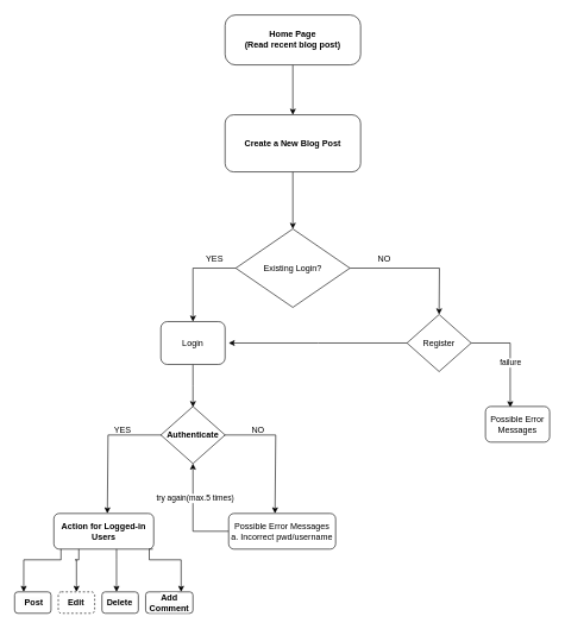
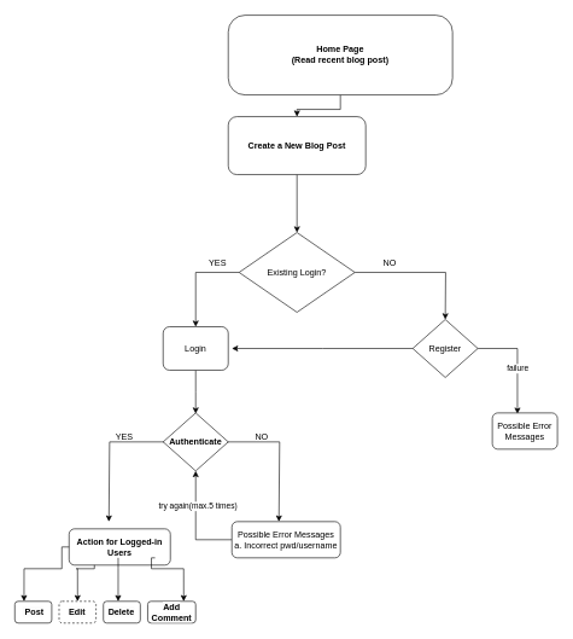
  <mxCell id="0" />
  <mxCell id="1" parent="0" />
  <mxCell id="2" value="" style="edgeStyle=orthogonalEdgeStyle;rounded=0;orthogonalLoop=1;jettySize=auto;html=1;" edge="1" parent="1" source="3" target="5"><mxGeometry relative="1" as="geometry" /></mxCell>
- <mxCell id="3" value="Home Page&lt;div&gt;(Read recent blog post)&lt;/div&gt;" style="rounded=1;whiteSpace=wrap;html=1;fontStyle=1;arcSize=21;" vertex="1" parent="1"><mxGeometry x="315" y="20" width="190" height="70" as="geometry" /></mxCell>
+ <mxCell id="3" value="Home Page&lt;div&gt;(Read recent blog post)&lt;/div&gt;" style="rounded=1;whiteSpace=wrap;html=1;fontStyle=1;arcSize=21;" vertex="1" parent="1"><mxGeometry x="315" y="20" width="310" height="110" as="geometry" /></mxCell>
  <mxCell id="4" style="edgeStyle=orthogonalEdgeStyle;rounded=0;orthogonalLoop=1;jettySize=auto;html=1;entryX=0.5;entryY=0;entryDx=0;entryDy=0;" edge="1" parent="1" source="5" target="8"><mxGeometry relative="1" as="geometry" /></mxCell>
  <mxCell id="5" value="Create a New Blog Post" style="rounded=1;whiteSpace=wrap;html=1;fontStyle=1" vertex="1" parent="1"><mxGeometry x="315" y="160" width="190" height="80" as="geometry" /></mxCell>
  <mxCell id="6" value="" style="edgeStyle=orthogonalEdgeStyle;rounded=0;orthogonalLoop=1;jettySize=auto;html=1;fontStyle=1;entryX=0.5;entryY=0;entryDx=0;entryDy=0;" edge="1" parent="1" source="8" target="17"><mxGeometry relative="1" as="geometry"><mxPoint x="270" y="440" as="targetPoint" /></mxGeometry></mxCell>
  <mxCell id="7" value="" style="edgeStyle=orthogonalEdgeStyle;rounded=0;orthogonalLoop=1;jettySize=auto;html=1;exitX=1;exitY=0.5;exitDx=0;exitDy=0;" edge="1" parent="1" source="8"><mxGeometry relative="1" as="geometry"><mxPoint x="550" y="375" as="sourcePoint" /><mxPoint x="615" y="440" as="targetPoint" /></mxGeometry></mxCell>
  <mxCell id="8" value="Existing Login?" style="rhombus;whiteSpace=wrap;html=1;container=0;" vertex="1" parent="1"><mxGeometry x="330" y="320" width="160" height="110" as="geometry" /></mxCell>
  <mxCell id="9" value="YES" style="text;html=1;align=center;verticalAlign=middle;resizable=0;points=[];autosize=1;strokeColor=none;fillColor=none;container=0;" vertex="1" parent="1"><mxGeometry x="275" y="348" width="50" height="30" as="geometry" /></mxCell>
  <mxCell id="10" value="" style="edgeStyle=orthogonalEdgeStyle;rounded=0;orthogonalLoop=1;jettySize=auto;html=1;entryX=0.386;entryY=0.025;entryDx=0;entryDy=0;entryPerimeter=0;" edge="1" parent="1" source="13" target="15"><mxGeometry relative="1" as="geometry"><mxPoint x="710" y="590" as="targetPoint" /></mxGeometry></mxCell>
  <mxCell id="11" value="failure" style="edgeLabel;html=1;align=center;verticalAlign=middle;resizable=0;points=[];" vertex="1" connectable="0" parent="10"><mxGeometry x="0.158" relative="1" as="geometry"><mxPoint y="-2" as="offset" /></mxGeometry></mxCell>
  <mxCell id="12" style="edgeStyle=orthogonalEdgeStyle;rounded=0;orthogonalLoop=1;jettySize=auto;html=1;exitX=0;exitY=0.5;exitDx=0;exitDy=0;" edge="1" parent="1" source="13"><mxGeometry relative="1" as="geometry"><mxPoint x="320" y="480" as="targetPoint" /></mxGeometry></mxCell>
  <mxCell id="13" value="Register" style="rhombus;whiteSpace=wrap;html=1;container=0;" vertex="1" parent="1"><mxGeometry x="570" y="440" width="90" height="80" as="geometry" /></mxCell>
  <mxCell id="14" value="NO" style="text;html=1;align=center;verticalAlign=middle;resizable=0;points=[];autosize=1;strokeColor=none;fillColor=none;container=0;" vertex="1" parent="1"><mxGeometry x="518" y="348" width="40" height="30" as="geometry" /></mxCell>
  <mxCell id="15" value="Possible Error Messages" style="rounded=1;whiteSpace=wrap;html=1;" vertex="1" parent="1"><mxGeometry x="680" y="569" width="90" height="50" as="geometry" /></mxCell>
  <mxCell id="16" style="edgeStyle=orthogonalEdgeStyle;rounded=0;orthogonalLoop=1;jettySize=auto;html=1;exitX=0.5;exitY=1;exitDx=0;exitDy=0;" edge="1" parent="1" source="17"><mxGeometry relative="1" as="geometry"><mxPoint x="270" y="570" as="targetPoint" /></mxGeometry></mxCell>
  <mxCell id="17" value="Login" style="rounded=1;whiteSpace=wrap;html=1;" vertex="1" parent="1"><mxGeometry x="225" y="450" width="90" height="60" as="geometry" /></mxCell>
  <mxCell id="18" value="" style="group" vertex="1" connectable="0" parent="1"><mxGeometry x="20" y="569" width="450" height="290" as="geometry" /></mxCell>
  <mxCell id="19" style="edgeStyle=orthogonalEdgeStyle;rounded=0;orthogonalLoop=1;jettySize=auto;html=1;exitX=0;exitY=0.5;exitDx=0;exitDy=0;fontStyle=1" edge="1" parent="18"><mxGeometry relative="1" as="geometry"><mxPoint x="130" y="150" as="targetPoint" /><mxPoint x="285" y="40" as="sourcePoint" /><Array as="points"><mxPoint x="131" y="40" /></Array></mxGeometry></mxCell>
  <mxCell id="20" style="edgeStyle=orthogonalEdgeStyle;rounded=0;orthogonalLoop=1;jettySize=auto;html=1;exitX=1;exitY=0.5;exitDx=0;exitDy=0;fontStyle=1" edge="1" parent="18"><mxGeometry relative="1" as="geometry"><mxPoint x="365" y="150" as="targetPoint" /><mxPoint x="210" y="40" as="sourcePoint" /><Array as="points"><mxPoint x="366" y="40" /></Array></mxGeometry></mxCell>
  <mxCell id="21" value="Authenticate" style="rhombus;whiteSpace=wrap;html=1;fontStyle=1" vertex="1" parent="18"><mxGeometry x="205" width="90" height="80" as="geometry" /></mxCell>
  <mxCell id="22" value="YES" style="text;html=1;align=center;verticalAlign=middle;resizable=0;points=[];autosize=1;strokeColor=none;fillColor=none;" vertex="1" parent="18"><mxGeometry x="126" y="18" width="50" height="30" as="geometry" /></mxCell>
  <mxCell id="23" value="NO" style="text;html=1;align=center;verticalAlign=middle;resizable=0;points=[];autosize=1;strokeColor=none;fillColor=none;" vertex="1" parent="18"><mxGeometry x="321" y="18" width="40" height="30" as="geometry" /></mxCell>
  <mxCell id="24" value="" style="group" vertex="1" connectable="0" parent="18"><mxGeometry y="150" width="250" height="140" as="geometry" /></mxCell>
- <mxCell id="25" value="Action for Logged-in Users" style="rounded=1;whiteSpace=wrap;html=1;fontStyle=1" vertex="1" parent="24"><mxGeometry x="55" width="140" height="50" as="geometry" /></mxCell>
+ <mxCell id="25" value="Action for Logged-in Users" style="rounded=1;whiteSpace=wrap;html=1;fontStyle=1" vertex="1" parent="24"><mxGeometry x="75" y="10" width="140" height="50" as="geometry" /></mxCell>
  <mxCell id="26" value="" style="edgeStyle=orthogonalEdgeStyle;rounded=0;orthogonalLoop=1;jettySize=auto;html=1;entryX=0.25;entryY=0;entryDx=0;entryDy=0;" edge="1" parent="24" source="25" target="28"><mxGeometry relative="1" as="geometry"><mxPoint x="70" y="70" as="targetPoint" /><Array as="points"><mxPoint x="65" y="65" /><mxPoint x="13" y="65" /></Array></mxGeometry></mxCell>
  <mxCell id="27" value="" style="edgeStyle=orthogonalEdgeStyle;rounded=0;orthogonalLoop=1;jettySize=auto;html=1;exitX=0.25;exitY=1;exitDx=0;exitDy=0;entryX=0.5;entryY=0;entryDx=0;entryDy=0;" edge="1" parent="24" source="25" target="29"><mxGeometry relative="1" as="geometry"><mxPoint x="85" y="55" as="sourcePoint" /><mxPoint x="85" y="105" as="targetPoint" /><Array as="points"><mxPoint x="85" y="65" /><mxPoint x="85" y="65" /></Array></mxGeometry></mxCell>
  <mxCell id="28" value="&lt;span style=&quot;color: rgb(0, 0, 0); font-family: Helvetica; font-size: 12px; font-style: normal; font-variant-ligatures: normal; font-variant-caps: normal; font-weight: 700; letter-spacing: normal; orphans: 2; text-align: center; text-indent: 0px; text-transform: none; widows: 2; word-spacing: 0px; -webkit-text-stroke-width: 0px; white-space: normal; background-color: rgb(251, 251, 251); text-decoration-thickness: initial; text-decoration-style: initial; text-decoration-color: initial; display: inline !important; float: none;&quot;&gt;&amp;nbsp;Post&lt;/span&gt;" style="rounded=1;whiteSpace=wrap;html=1;container=0;" vertex="1" parent="24"><mxGeometry y="110" width="51.02" height="30" as="geometry" /></mxCell>
  <mxCell id="29" value="&lt;span style=&quot;color: rgb(0, 0, 0); font-family: Helvetica; font-size: 12px; font-style: normal; font-variant-ligatures: normal; font-variant-caps: normal; font-weight: 700; letter-spacing: normal; orphans: 2; text-align: center; text-indent: 0px; text-transform: none; widows: 2; word-spacing: 0px; -webkit-text-stroke-width: 0px; white-space: normal; background-color: rgb(251, 251, 251); text-decoration-thickness: initial; text-decoration-style: initial; text-decoration-color: initial; display: inline !important; float: none;&quot;&gt;Edit&lt;/span&gt;" style="rounded=1;whiteSpace=wrap;html=1;container=0;dashed=1;" vertex="1" parent="24"><mxGeometry x="61.22" y="110" width="51.02" height="30" as="geometry" /></mxCell>
  <mxCell id="30" value="&lt;span style=&quot;color: rgb(0, 0, 0); font-family: Helvetica; font-size: 12px; font-style: normal; font-variant-ligatures: normal; font-variant-caps: normal; font-weight: 700; letter-spacing: normal; orphans: 2; text-align: center; text-indent: 0px; text-transform: none; widows: 2; word-spacing: 0px; -webkit-text-stroke-width: 0px; white-space: normal; background-color: rgb(251, 251, 251); text-decoration-thickness: initial; text-decoration-style: initial; text-decoration-color: initial; display: inline !important; float: none;&quot;&gt;Delete&lt;/span&gt;" style="rounded=1;whiteSpace=wrap;html=1;container=0;" vertex="1" parent="24"><mxGeometry x="122.45" y="110" width="51.02" height="30" as="geometry" /></mxCell>
  <mxCell id="31" value="&lt;span style=&quot;color: rgb(0, 0, 0); font-family: Helvetica; font-size: 12px; font-style: normal; font-variant-ligatures: normal; font-variant-caps: normal; font-weight: 700; letter-spacing: normal; orphans: 2; text-align: center; text-indent: 0px; text-transform: none; widows: 2; word-spacing: 0px; -webkit-text-stroke-width: 0px; white-space: normal; background-color: rgb(251, 251, 251); text-decoration-thickness: initial; text-decoration-style: initial; text-decoration-color: initial; display: inline !important; float: none;&quot;&gt;Add Comment&lt;/span&gt;" style="rounded=1;whiteSpace=wrap;html=1;container=0;" vertex="1" parent="24"><mxGeometry x="183.67" y="110" width="66.33" height="30" as="geometry" /></mxCell>
  <mxCell id="32" value="" style="edgeStyle=orthogonalEdgeStyle;rounded=0;orthogonalLoop=1;jettySize=auto;html=1;exitX=0.25;exitY=1;exitDx=0;exitDy=0;entryX=0.5;entryY=0;entryDx=0;entryDy=0;" edge="1" parent="24"><mxGeometry relative="1" as="geometry"><mxPoint x="142.857" y="50" as="sourcePoint" /><mxPoint x="142.857" y="110" as="targetPoint" /><Array as="points"><mxPoint x="142.857" y="65" /><mxPoint x="142.857" y="65" /></Array></mxGeometry></mxCell>
  <mxCell id="33" value="" style="edgeStyle=orthogonalEdgeStyle;rounded=0;orthogonalLoop=1;jettySize=auto;html=1;exitX=0.25;exitY=1;exitDx=0;exitDy=0;entryX=0.75;entryY=0;entryDx=0;entryDy=0;" edge="1" parent="24" target="31"><mxGeometry relative="1" as="geometry"><mxPoint x="193.878" y="50" as="sourcePoint" /><mxPoint x="250.0" y="110" as="targetPoint" /><Array as="points"><mxPoint x="188.776" y="50" /><mxPoint x="188.776" y="65" /><mxPoint x="233.673" y="65" /></Array></mxGeometry></mxCell>
  <mxCell id="34" style="edgeStyle=orthogonalEdgeStyle;rounded=0;orthogonalLoop=1;jettySize=auto;html=1;exitX=0;exitY=0.5;exitDx=0;exitDy=0;entryX=0.5;entryY=1;entryDx=0;entryDy=0;" edge="1" parent="18" source="36" target="21"><mxGeometry relative="1" as="geometry" /></mxCell>
  <mxCell id="35" value="try again(max.5 times)" style="edgeLabel;html=1;align=center;verticalAlign=middle;resizable=0;points=[];" vertex="1" connectable="0" parent="34"><mxGeometry x="0.342" y="-2" relative="1" as="geometry"><mxPoint as="offset" /></mxGeometry></mxCell>
  <mxCell id="36" value="Possible Error Messages&lt;div&gt;a. Incorrect pwd/username&lt;/div&gt;" style="rounded=1;whiteSpace=wrap;html=1;" vertex="1" parent="18"><mxGeometry x="300" y="150" width="150" height="50" as="geometry" /></mxCell>
